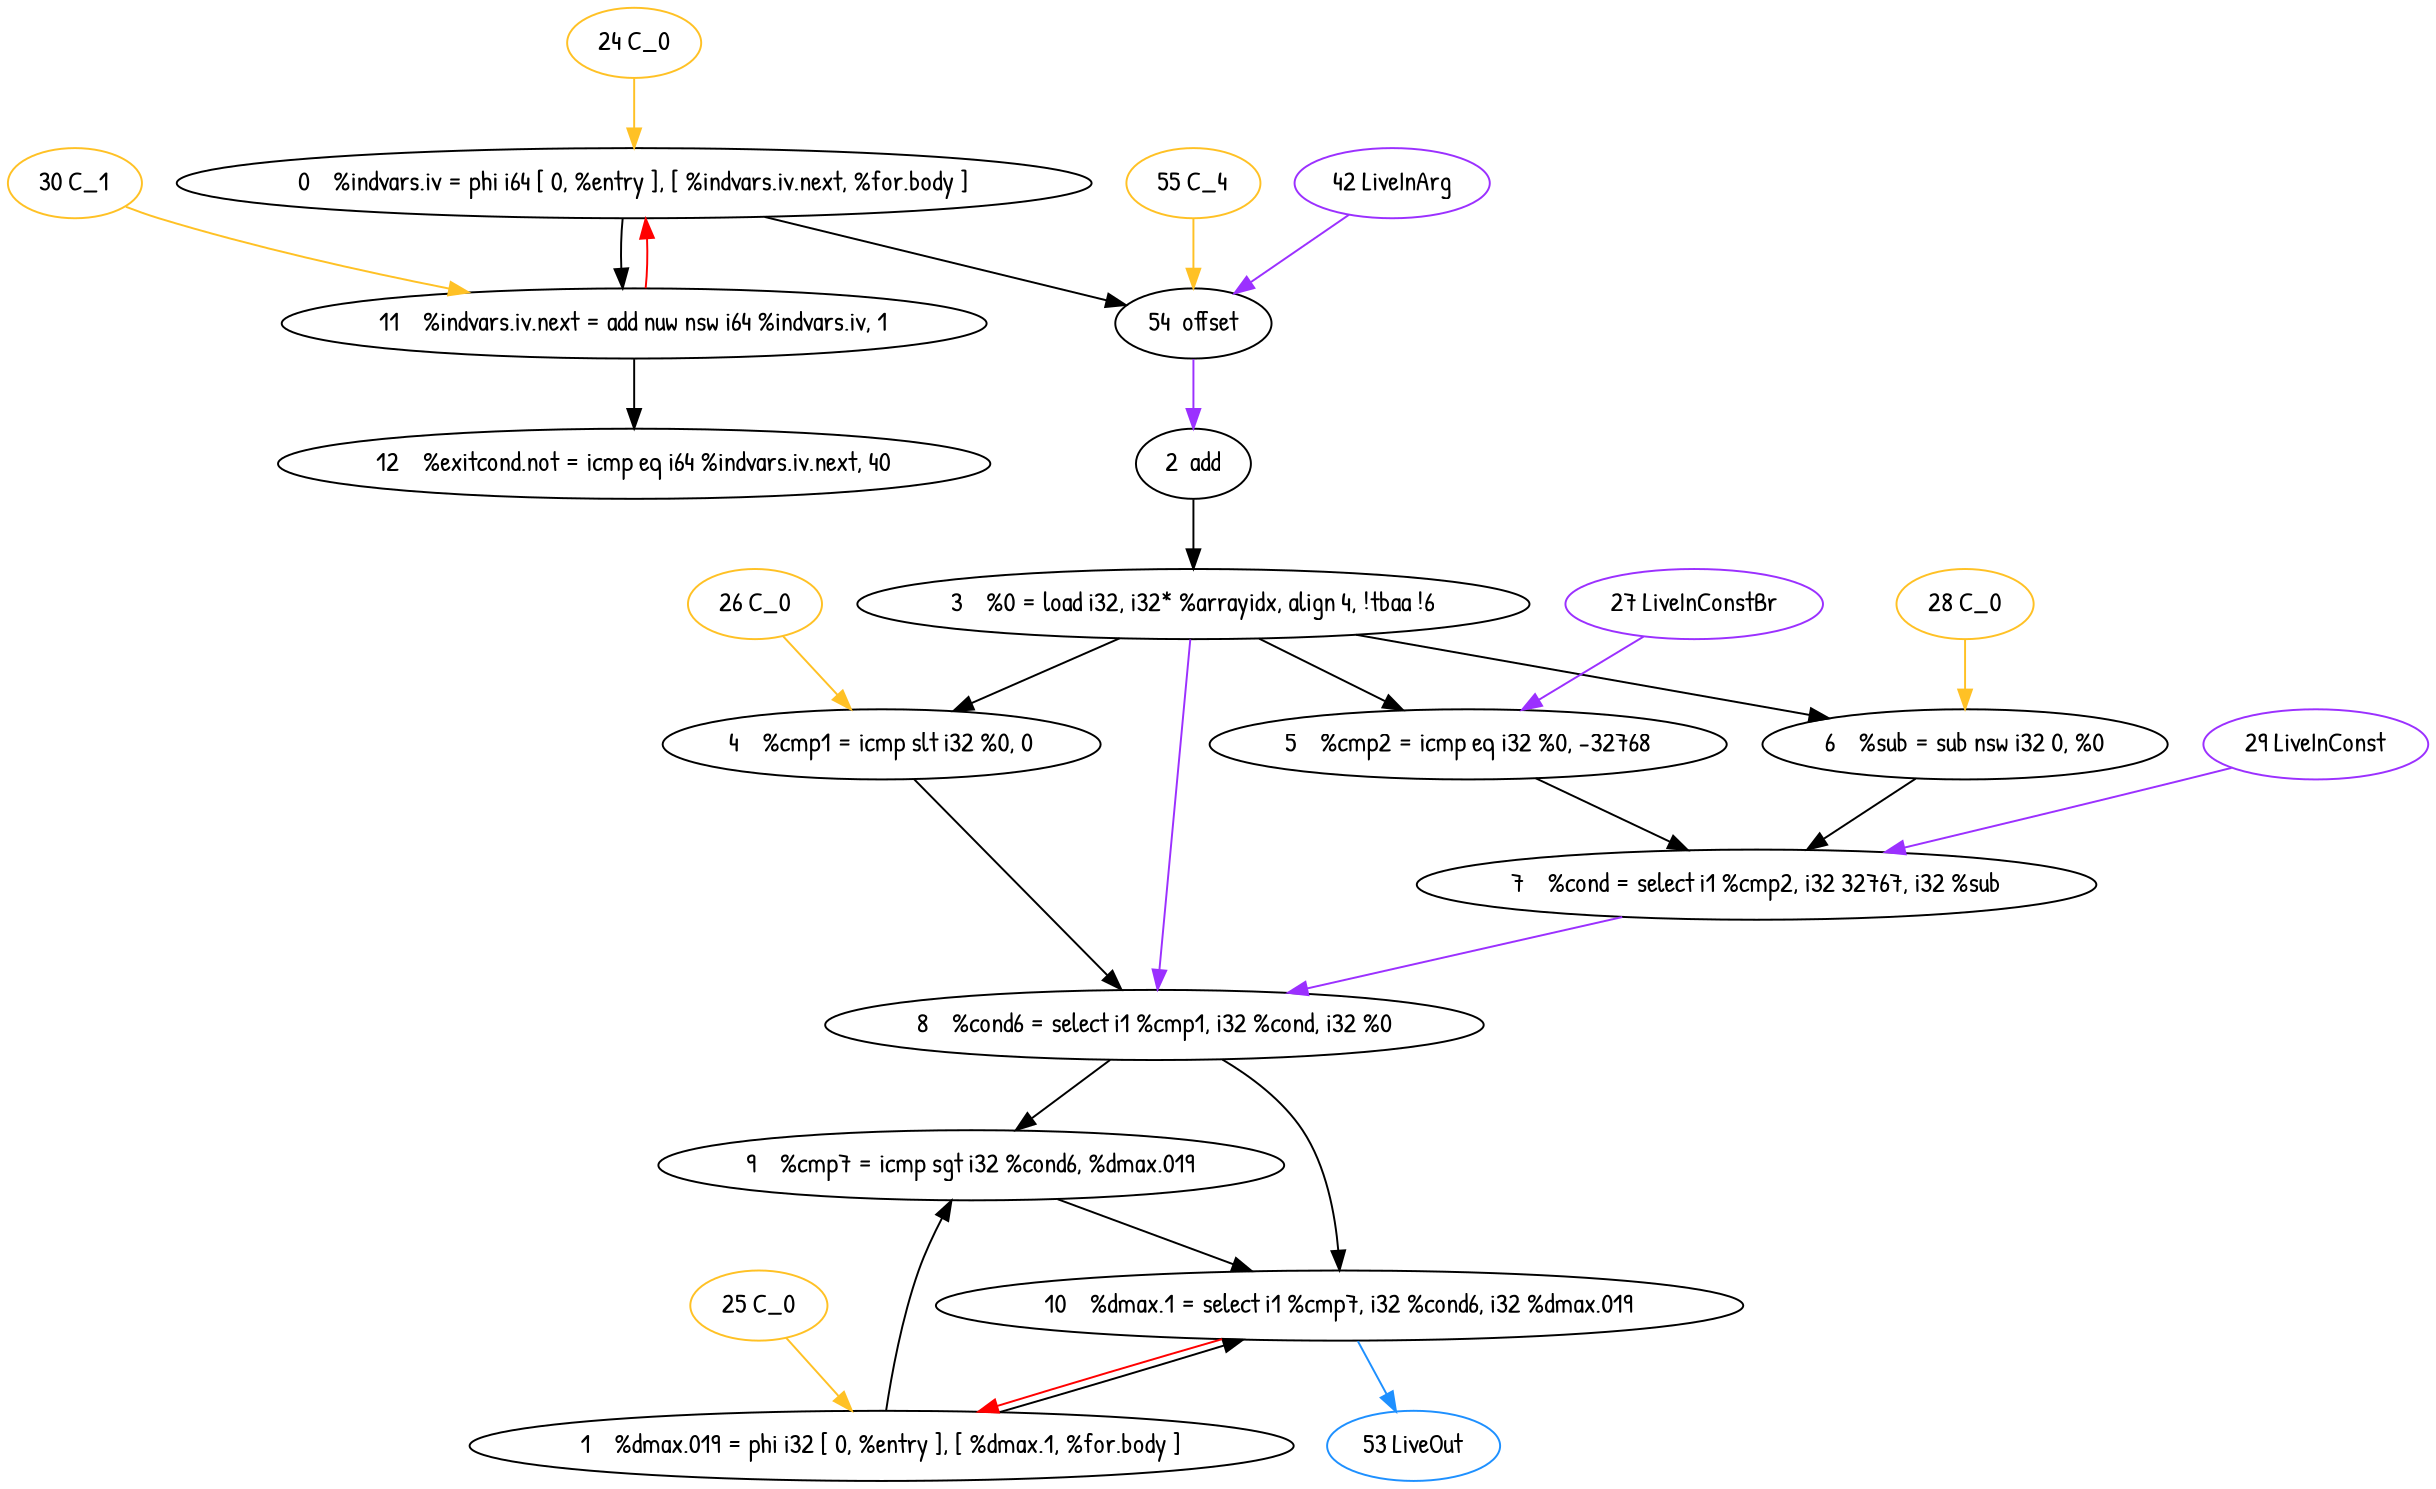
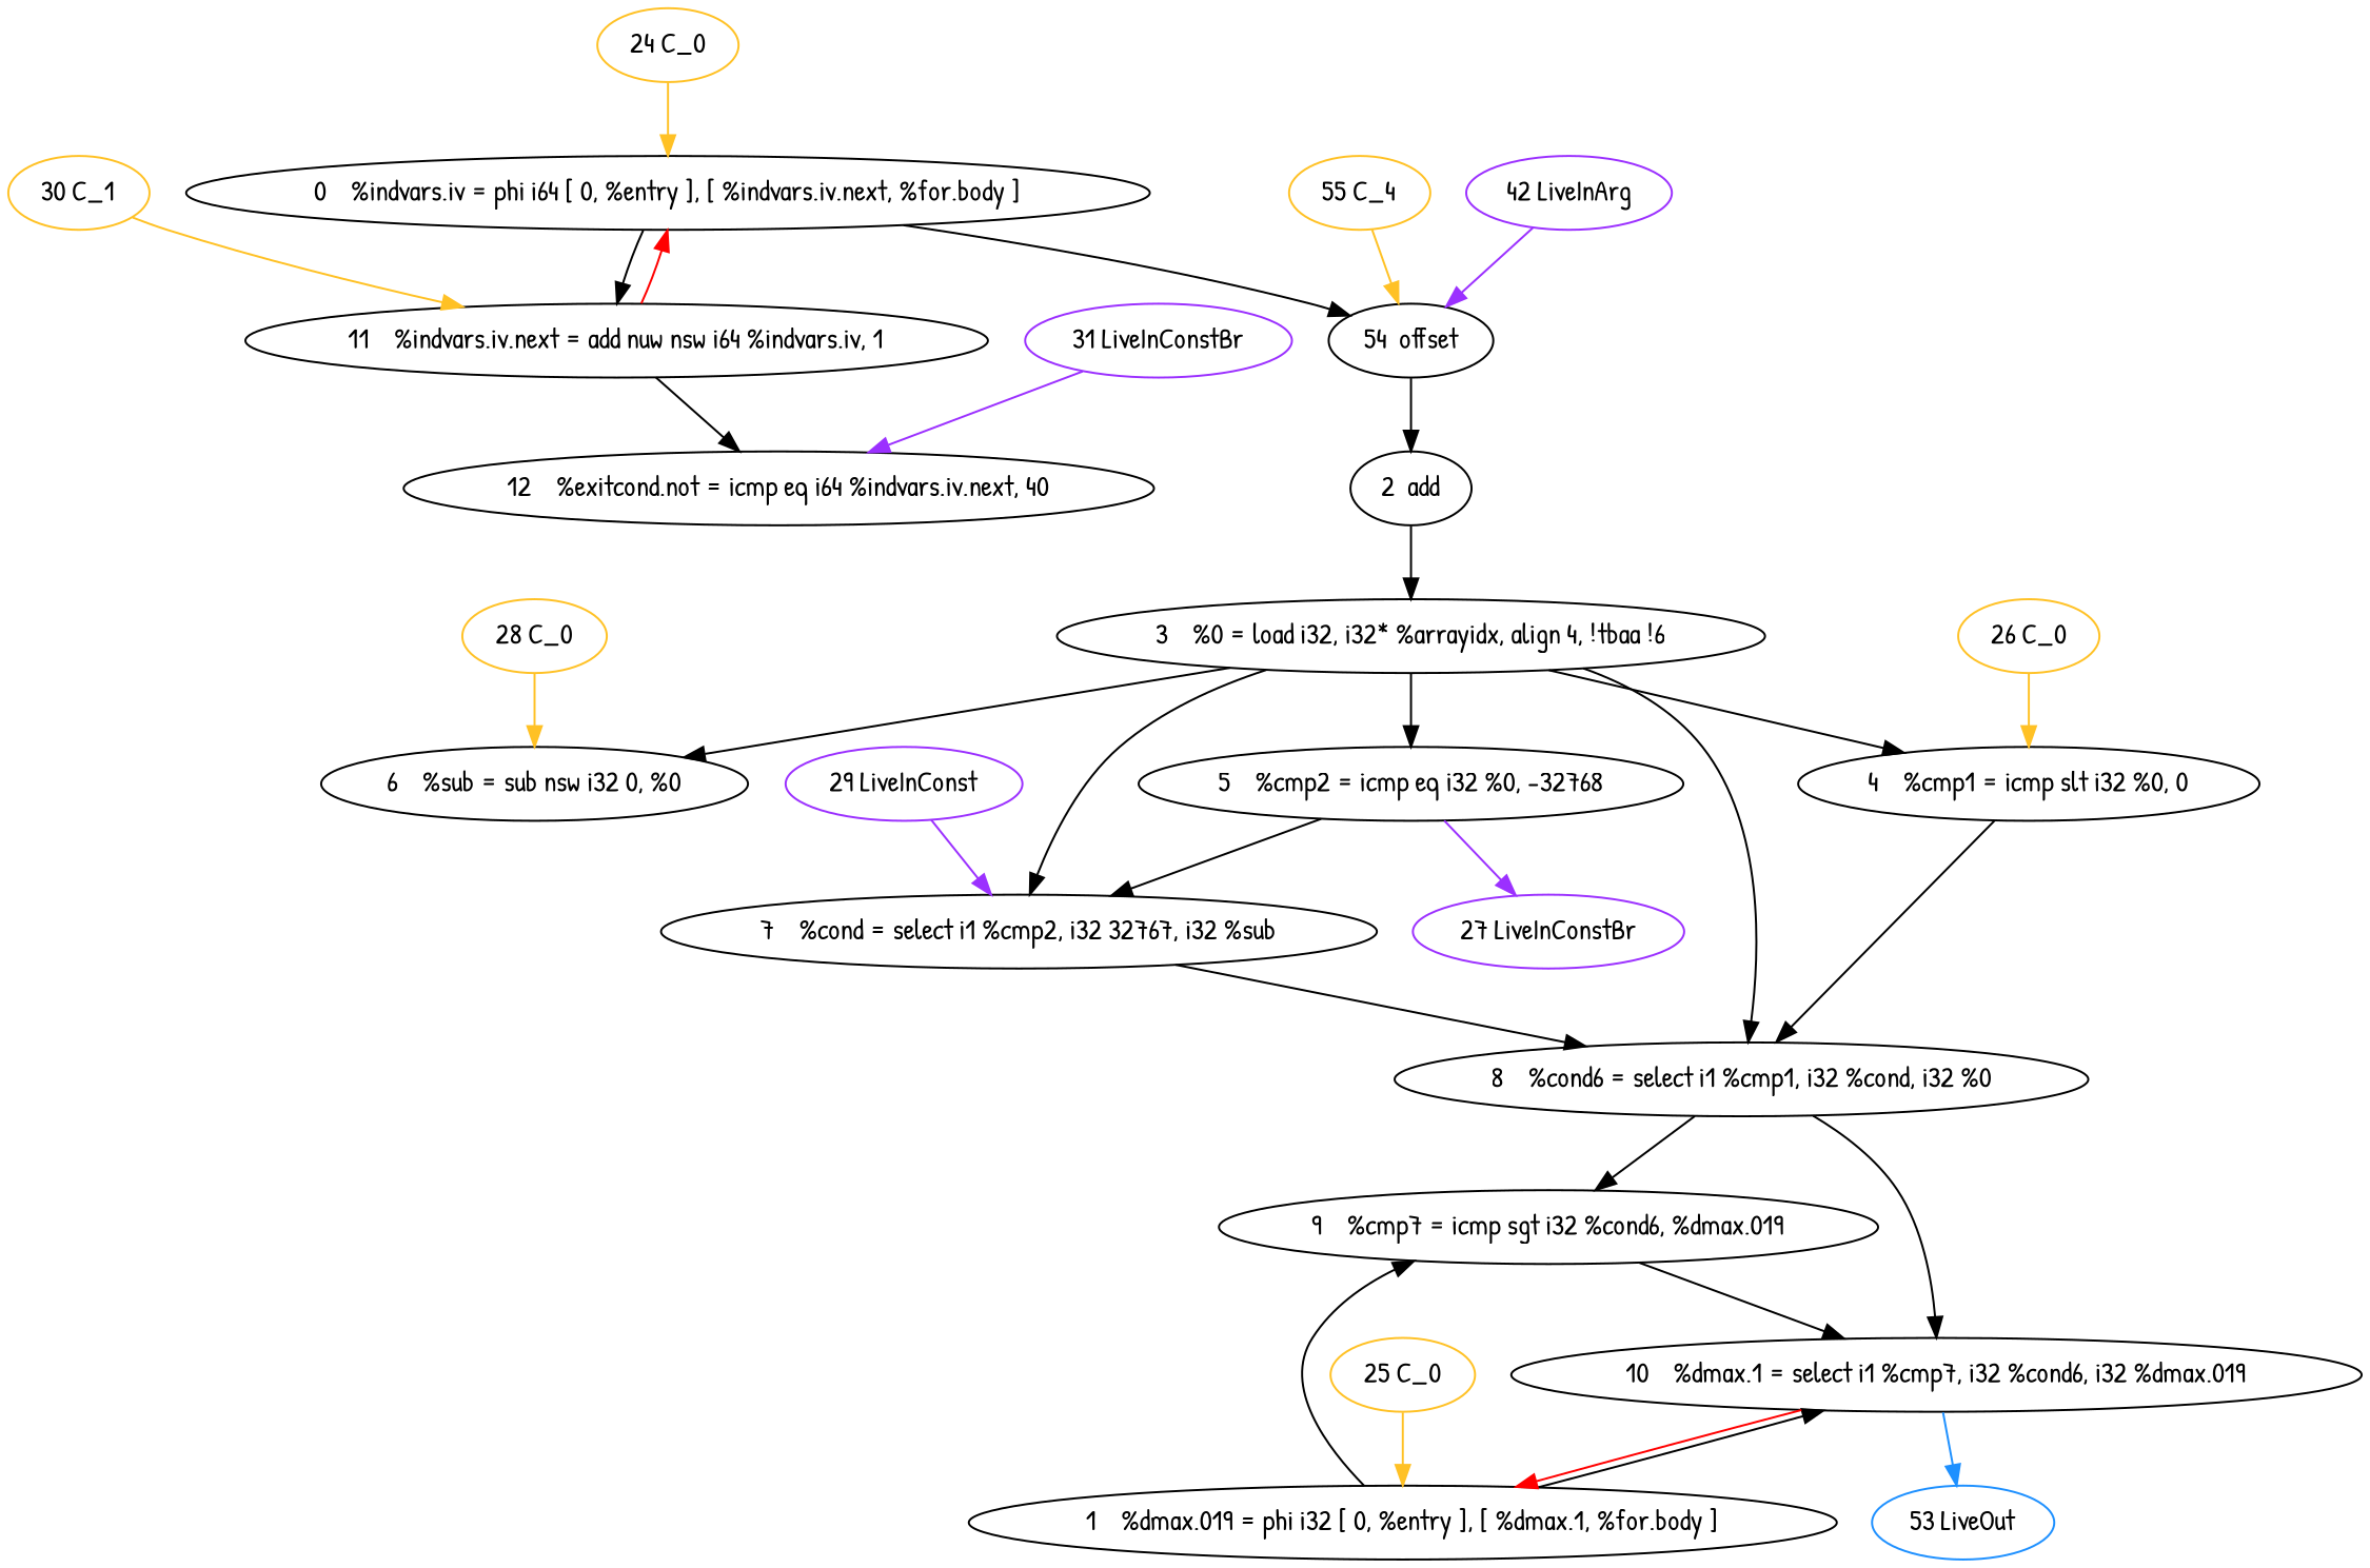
  digraph {
    fontname="Patrick Hand"
    node [color=black fontname="Patrick Hand"]
    edge [fontname="Patrick Hand"]
    n1 [label="0    %indvars.iv = phi i64 [ 0, %entry ], [ %indvars.iv.next, %for.body ]"]
    n2 [label="11    %indvars.iv.next = add nuw nsw i64 %indvars.iv, 1"]
    n3 [label="54  offset"]
    n4 [label="1    %dmax.019 = phi i32 [ 0, %entry ], [ %dmax.1, %for.body ]"]
    n5 [label="9    %cmp7 = icmp sgt i32 %cond6, %dmax.019"]
    n6 [label="10    %dmax.1 = select i1 %cmp7, i32 %cond6, i32 %dmax.019"]
    n7 [label="2  add"]
    n8 [label="3    %0 = load i32, i32* %arrayidx, align 4, !tbaa !6"]
    n9 [label="4    %cmp1 = icmp slt i32 %0, 0"]
    n10 [label="5    %cmp2 = icmp eq i32 %0, -32768"]
    n11 [label="6    %sub = sub nsw i32 0, %0"]
    n12 [label="8    %cond6 = select i1 %cmp1, i32 %cond, i32 %0"]
    n13 [label="7    %cond = select i1 %cmp2, i32 32767, i32 %sub"]
    n14 [color=dodgerblue1 label="53 LiveOut"]
    n15 [label="12    %exitcond.not = icmp eq i64 %indvars.iv.next, 40"]
    n16 [color=goldenrod1 label="24 C_0"]
    n17 [color=goldenrod1 label="25 C_0"]
    n18 [color=goldenrod1 label="26 C_0"]
    n19 [color=goldenrod1 label="28 C_0"]
    n20 [color=goldenrod1 label="30 C_1"]
    n21 [color=goldenrod1 label="55 C_4"]
    n22 [color=purple1 label="27 LiveInConstBr"]
    n23 [color=purple1 label="29 LiveInConst"]
+   n24 [color=purple1 label="31 LiveInConstBr"]
    n25 [color=purple1 label="42 LiveInArg"]
    subgraph sub_1 {
      compound=true
      n1
      n2
      n3
      n4
      n5
      n6
      n7
      n8
      n9
      n10
      n11
      n12
      n13
      n14
      n15
      n16
      n17
      n18
      n19
      n20
      n21
      n22
      n23
+     n24
      n25
    }
    n1 -> n2
    n1 -> n3
    n2 -> n1 [color=red]
    n2 -> n15
-   n3 -> n7 [color=purple1]
+   n3 -> n7
    n4 -> n5
    n4 -> n6
    n5 -> n6
    n6 -> n4 [color=red]
    n6 -> n14 [color=dodgerblue1]
    n7 -> n8
    n8 -> n9
    n8 -> n10
    n8 -> n11
-   n8 -> n12 [color=purple1]
+   n8 -> n12
    n9 -> n12
    n10 -> n13
-   n11 -> n13
+   n8 -> n13
    n12 -> n5
    n12 -> n6
-   n13 -> n12 [color=purple1]
+   n13 -> n12
    n16 -> n1 [color=goldenrod1]
    n17 -> n4 [color=goldenrod1]
    n18 -> n9 [color=goldenrod1]
    n19 -> n11 [color=goldenrod1]
    n20 -> n2 [color=goldenrod1]
    n21 -> n3 [color=goldenrod1]
-   n22 -> n10 [color=purple1]
+   n10 -> n22 [color=purple1]
    n23 -> n13 [color=purple1]
+   n24 -> n15 [color=purple1]
    n25 -> n3 [color=purple1]
  }
